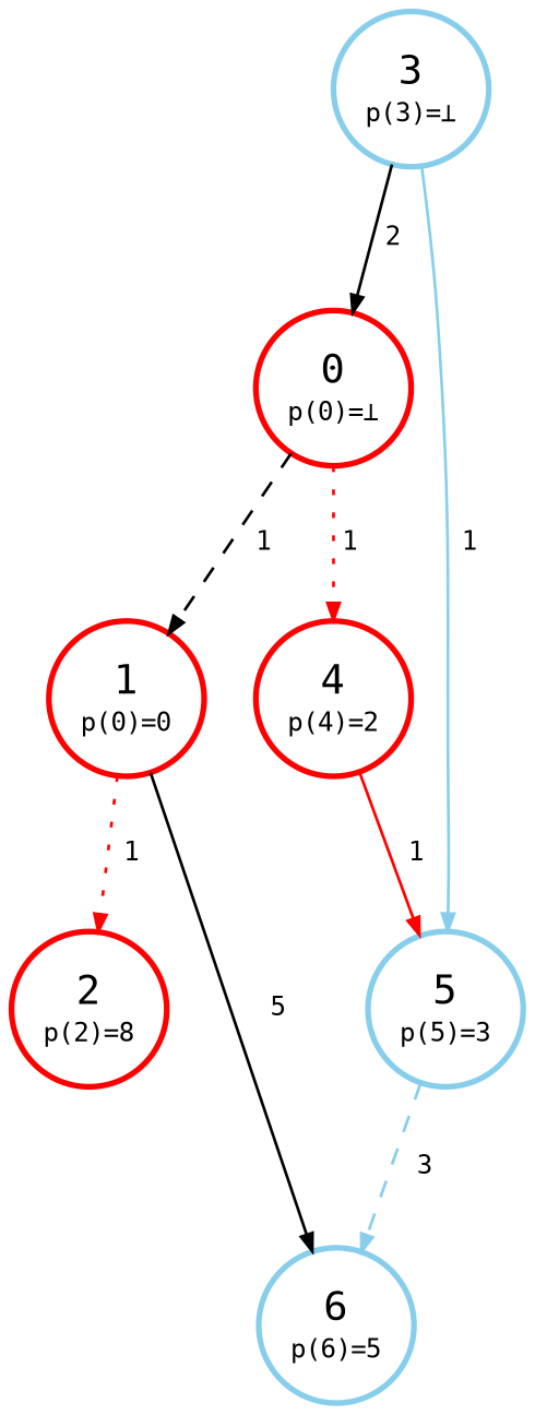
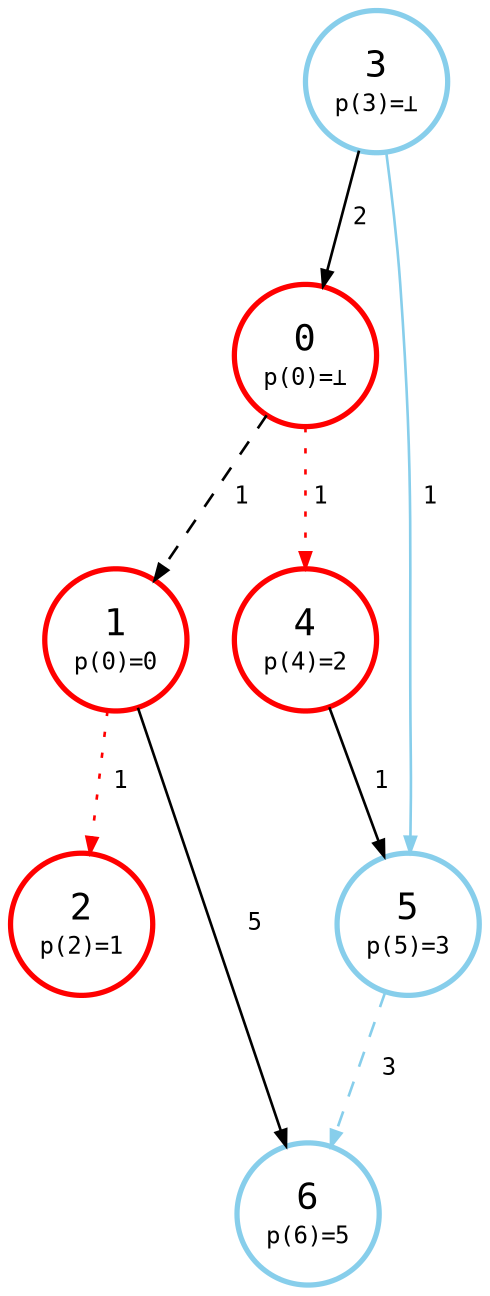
  digraph {
    normalize=true
    scale=1.2
    node [color=red fixedsize=true fontname=monospace shape=circle style=bold]
    edge [arrowsize=0.6 color="#bbb" fontname=monospace fontsize=9 style=solid]
    n1 [label=<             <table border="0" cellpadding="1" cellspacing="0">                 <tr>                     <td>0</td>                 </tr>                 <tr>                     <td><font point-size="9">p(0)=⊥</font></td>                 </tr>             </table>         > width=0.75]
    n2 [label=<             <table border="0" cellpadding="1" cellspacing="0">                 <tr>                     <td>1</td>                 </tr>                 <tr>                     <td><font point-size="9">p(0)=0</font></td>                 </tr>             </table>         > width=0.75]
    n3 [label=<             <table border="0" cellpadding="1" cellspacing="0">                 <tr>                     <td>4</td>                 </tr>                 <tr>                     <td><font point-size="9">p(4)=2</font></td>                 </tr>             </table>         > width=0.75]
-   n4 [label=<             <table border="0" cellpadding="1" cellspacing="0">                 <tr>                     <td>2</td>                 </tr>                 <tr>                     <td><font point-size="9">p(2)=8</font></td>                 </tr>             </table>         > width=0.75]
+   n4 [label=<             <table border="0" cellpadding="1" cellspacing="0">                 <tr>                     <td>2</td>                 </tr>                 <tr>                     <td><font point-size="9">p(2)=1</font></td>                 </tr>             </table>         > width=0.75]
    n5 [color=skyblue label=<             <table border="0" cellpadding="1" cellspacing="0">                 <tr>                     <td>6</td>                 </tr>                 <tr>                     <td><font point-size="9">p(6)=5</font></td>                 </tr>             </table>         > width=0.75]
    n6 [color=skyblue label=<             <table border="0" cellpadding="1" cellspacing="0">                 <tr>                     <td>5</td>                 </tr>                 <tr>                     <td><font point-size="9">p(5)=3</font></td>                 </tr>             </table>         > width=0.75]
    n7 [color=skyblue label=<             <table border="0" cellpadding="1" cellspacing="0">                 <tr>                     <td>3</td>                 </tr>                 <tr>                     <td><font point-size="9">p(3)=⊥</font></td>                 </tr>             </table>         > width=0.75]
    n1 -> n2 [label=<             <table border="0" cellpadding="4" cellspacing="0">                 <tr>                     <td>1</td>                 </tr>             </table>         > style=dashed]
    n1 -> n3 [color=red label=<             <table border="0" cellpadding="3" cellspacing="0">                 <tr>                     <td>1</td>                 </tr>             </table>         > style=dotted]
    n2 -> n4 [color=red label=<             <table border="0" cellpadding="4" cellspacing="0">                 <tr>                     <td>1</td>                 </tr>             </table>         > style=dotted]
    n2 -> n5 [fontcolor="#bbb" label=<             <table border="0" cellpadding="3" cellspacing="2">                 <tr>                     <td>5</td>                 </tr>             </table>         >]
-   n3 -> n6 [color=red fontcolor="#bbb" label=<             <table border="0" cellpadding="4" cellspacing="0">                 <tr>                     <td>1</td>                 </tr>             </table>         >]
+   n3 -> n6 [fontcolor="#bbb" label=<             <table border="0" cellpadding="4" cellspacing="0">                 <tr>                     <td>1</td>                 </tr>             </table>         >]
    n6 -> n5 [color=skyblue label=<             <table border="0" cellpadding="3" cellspacing="2">                 <tr>                     <td>3</td>                 </tr>             </table>         > style=dashed]
    n7 -> n1 [fontcolor="#bbb" label=<             <table border="0" cellpadding="2" cellspacing="0">                 <tr>                     <td>2</td>                 </tr>             </table>         >]
    n7 -> n6 [color=skyblue label=<             <table border="0" cellpadding="4" cellspacing="0">                 <tr>                     <td>1 </td>                 </tr>             </table>         >]
  }
